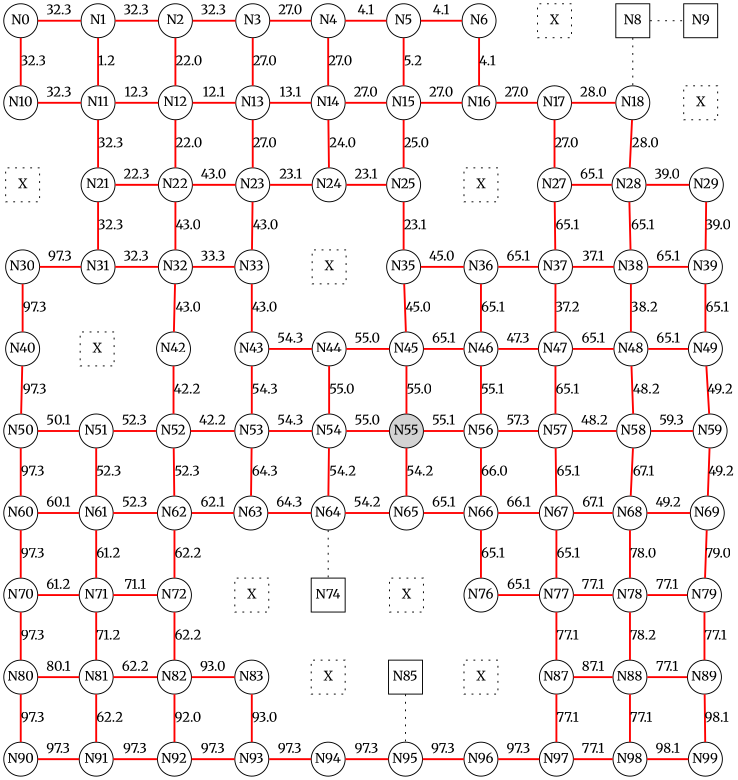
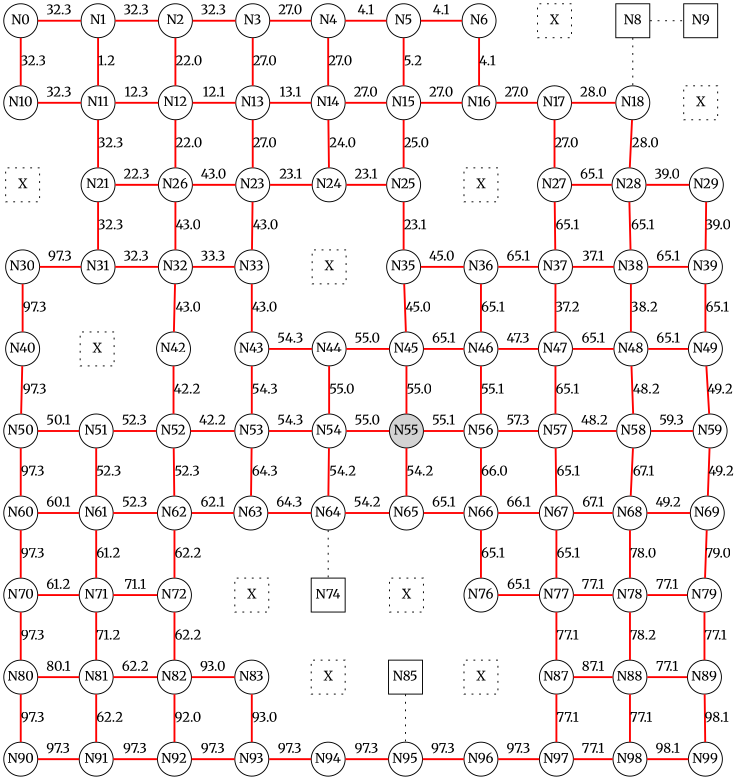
  digraph {
    fontname=Merriweather
    node [fixedsize=true fontname=Merriweather shape=circle]
    edge [color=red dir=none fontname=Merriweather style=bold]
    N0
    N1
    N2
    N3
    N4
    N5
    N6
    n8 [label=X shape=square style=dotted]
    N8 [shape=square]
    N9 [shape=square]
    N10
    N11
    N12
    N13
    N14
    N15
    N16
    N17
    N18
    n20 [label=X shape=square style=dotted]
    n21 [label=X shape=square style=dotted]
    N21
-   N22
+   N22 [label=N26]
    N23
    N24
    N25
    n27 [label=X shape=square style=dotted]
    N27
    N28
    N29
    N30
    N31
    N32
    N33
    n35 [label=X shape=square style=dotted]
    N35
    N36
    N37
    N38
    N39
    N40
    n42 [label=X shape=square style=dotted]
    N42
    N43
    N44
    N45
    N46
    N47
    N48
    N49
    N50
    N51
    N52
    N53
    N54
    N55 [style=filled]
    N56
    N57
    N58
    N59
    N60
    N61
    N62
    N63
    N64
    N65
    N66
    N67
    N68
    N69
    N70
    N71
    N72
    n74 [label=X shape=square style=dotted]
    N74 [shape=square]
    n76 [label=X shape=square style=dotted]
    N76
    N77
    N78
    N79
    N80
    N81
    N82
    N83
    n85 [label=X shape=square style=dotted]
    N85 [shape=square]
    n87 [label=X shape=square style=dotted]
    N87
    N88
    N89
    N90
    N91
    N92
    N93
    N94
    N95
    N96
    N97
    N98
    N99
    subgraph sub_1 {
      rank=same
      N0
      N1
      N2
      N3
      N4
      N5
      N6
      n8
      N8
      N9
    }
    subgraph sub_2 {
      rank=same
      N10
      N11
      N12
      N13
      N14
      N15
      N16
      N17
      N18
      n20
    }
    subgraph sub_3 {
      rank=same
      n21
      N21
      N22
      N23
      N24
      N25
      n27
      N27
      N28
      N29
    }
    subgraph sub_4 {
      rank=same
      N30
      N31
      N32
      N33
      n35
      N35
      N36
      N37
      N38
      N39
    }
    subgraph sub_5 {
      rank=same
      N40
      n42
      N42
      N43
      N44
      N45
      N46
      N47
      N48
      N49
    }
    subgraph sub_6 {
      rank=same
      N50
      N51
      N52
      N53
      N54
      N55
      N56
      N57
      N58
      N59
    }
    subgraph sub_7 {
      rank=same
      N60
      N61
      N62
      N63
      N64
      N65
      N66
      N67
      N68
      N69
    }
    subgraph sub_8 {
      rank=same
      N70
      N71
      N72
      n74
      N74
      n76
      N76
      N77
      N78
      N79
    }
    subgraph sub_9 {
      rank=same
      N80
      N81
      N82
      N83
      n85
      N85
      n87
      N87
      N88
      N89
    }
    subgraph sub_10 {
      rank=same
      N90
      N91
      N92
      N93
      N94
      N95
      N96
      N97
      N98
      N99
    }
    N0 -> N1 [label=32.3]
    N0 -> N10 [label=32.3]
    N1 -> N2 [label=32.3]
    N1 -> N11 [label=1.2]
    N2 -> N3 [label=32.3]
    N2 -> N12 [label=22.0]
    N3 -> N4 [label=27.0]
    N3 -> N13 [label=27.0]
    N4 -> N5 [label=4.1]
    N4 -> N14 [label=27.0]
    N5 -> N6 [label=4.1]
    N5 -> N15 [label=5.2]
    N6 -> n8 [label=" " style=invis color=""]
    N6 -> N16 [label=4.1]
    n8 -> N8 [label=" " style=invis color=""]
    n8 -> N17 [label=" " style=invis color=""]
    N8 -> N9 [style=dotted color=""]
    N8 -> N18 [style=dotted color=""]
    N9 -> n20 [label=" " style=invis color=""]
    N10 -> N11 [label=32.3]
    N10 -> n21 [label=" " style=invis color=""]
    N11 -> N12 [label=12.3]
    N11 -> N21 [label=32.3]
    N12 -> N13 [label=12.1]
    N12 -> N22 [label=22.0]
    N13 -> N14 [label=13.1]
    N13 -> N23 [label=27.0]
    N14 -> N15 [label=27.0]
    N14 -> N24 [label=24.0]
    N15 -> N16 [label=27.0]
    N15 -> N25 [label=25.0]
    N16 -> N17 [label=27.0]
    N16 -> n27 [label=" " style=invis color=""]
    N17 -> N18 [label=28.0]
    N17 -> N27 [label=27.0]
    N18 -> n20 [label=" " style=invis color=""]
    N18 -> N28 [label=28.0]
    n20 -> N29 [label=" " style=invis color=""]
    n21 -> N21 [label=" " style=invis color=""]
    n21 -> N30 [label=" " style=invis color=""]
    N21 -> N22 [label=22.3]
    N21 -> N31 [label=32.3]
    N22 -> N23 [label=43.0]
    N22 -> N32 [label=43.0]
    N23 -> N24 [label=23.1]
    N23 -> N33 [label=43.0]
    N24 -> N25 [label=23.1]
    N24 -> n35 [label=" " style=invis color=""]
    N25 -> n27 [label=" " style=invis color=""]
    N25 -> N35 [label=23.1]
    n27 -> N27 [label=" " style=invis color=""]
    n27 -> N36 [label=" " style=invis color=""]
    N27 -> N28 [label=65.1]
    N27 -> N37 [label=65.1]
    N28 -> N29 [label=39.0]
    N28 -> N38 [label=65.1]
    N29 -> N39 [label=39.0]
    N30 -> N31 [label=97.3]
    N30 -> N40 [label=97.3]
    N31 -> N32 [label=32.3]
    N31 -> n42 [label=" " style=invis color=""]
    N32 -> N33 [label=33.3]
    N32 -> N42 [label=43.0]
    N33 -> n35 [label=" " style=invis color=""]
    N33 -> N43 [label=43.0]
    n35 -> N35 [label=" " style=invis color=""]
    n35 -> N44 [label=" " style=invis color=""]
    N35 -> N36 [label=45.0]
    N35 -> N45 [label=45.0]
    N36 -> N37 [label=65.1]
    N36 -> N46 [label=65.1]
    N37 -> N38 [label=37.1]
    N37 -> N47 [label=37.2]
    N38 -> N39 [label=65.1]
    N38 -> N48 [label=38.2]
    N39 -> N49 [label=65.1]
    N40 -> n42 [label=" " style=invis color=""]
    N40 -> N50 [label=97.3]
    n42 -> N42 [label=" " style=invis color=""]
    n42 -> N51 [label=" " style=invis color=""]
    N42 -> N52 [label=42.2]
    N43 -> N44 [label=54.3]
    N43 -> N53 [label=54.3]
    N44 -> N45 [label=55.0]
    N44 -> N54 [label=55.0]
    N45 -> N46 [label=65.1]
    N45 -> N55 [label=55.0]
    N46 -> N47 [label=47.3]
    N46 -> N56 [label=55.1]
    N47 -> N48 [label=65.1]
    N47 -> N57 [label=65.1]
    N48 -> N49 [label=65.1]
    N48 -> N58 [label=48.2]
    N49 -> N59 [label=49.2]
    N50 -> N51 [label=50.1]
    N50 -> N60 [label=97.3]
    N51 -> N52 [label=52.3]
    N51 -> N61 [label=52.3]
    N52 -> N53 [label=42.2]
    N52 -> N62 [label=52.3]
    N53 -> N54 [label=54.3]
    N53 -> N63 [label=64.3]
    N54 -> N55 [label=55.0]
    N54 -> N64 [label=54.2]
    N55 -> N56 [label=55.1]
    N55 -> N65 [label=54.2]
    N56 -> N57 [label=57.3]
    N56 -> N66 [label=66.0]
    N57 -> N58 [label=48.2]
    N57 -> N67 [label=65.1]
    N58 -> N59 [label=59.3]
    N58 -> N68 [label=67.1]
    N59 -> N69 [label=49.2]
    N60 -> N61 [label=60.1]
    N60 -> N70 [label=97.3]
    N61 -> N62 [label=52.3]
    N61 -> N71 [label=61.2]
    N62 -> N63 [label=62.1]
    N62 -> N72 [label=62.2]
    N63 -> N64 [label=64.3]
    N63 -> n74 [label=" " style=invis color=""]
    N64 -> N65 [label=54.2]
    N64 -> N74 [style=dotted color=""]
    N65 -> N66 [label=65.1]
    N65 -> n76 [label=" " style=invis color=""]
    N66 -> N67 [label=66.1]
    N66 -> N76 [label=65.1]
    N67 -> N68 [label=67.1]
    N67 -> N77 [label=65.1]
    N68 -> N69 [label=49.2]
    N68 -> N78 [label=78.0]
    N69 -> N79 [label=79.0]
    N70 -> N71 [label=61.2]
    N70 -> N80 [label=97.3]
    N71 -> N72 [label=71.1]
    N71 -> N81 [label=71.2]
    N72 -> n74 [label=" " style=invis color=""]
    N72 -> N82 [label=62.2]
    n74 -> N74 [label=" " style=invis color=""]
    n74 -> N83 [label=" " style=invis color=""]
    N74 -> n76 [label=" " style=invis color=""]
    N74 -> n85 [label=" " style=invis color=""]
    n76 -> N76 [label=" " style=invis color=""]
    n76 -> N85 [label=" " style=invis color=""]
    N76 -> N77 [label=65.1]
    N76 -> n87 [label=" " style=invis color=""]
    N77 -> N78 [label=77.1]
    N77 -> N87 [label=77.1]
    N78 -> N79 [label=77.1]
    N78 -> N88 [label=78.2]
    N79 -> N89 [label=77.1]
    N80 -> N81 [label=80.1]
    N80 -> N90 [label=97.3]
    N81 -> N82 [label=62.2]
    N81 -> N91 [label=62.2]
    N82 -> N83 [label=93.0]
    N82 -> N92 [label=92.0]
    N83 -> n85 [label=" " style=invis color=""]
    N83 -> N93 [label=93.0]
    n85 -> N85 [label=" " style=invis color=""]
    n85 -> N94 [label=" " style=invis color=""]
    N85 -> n87 [label=" " style=invis color=""]
    N85 -> N95 [style=dotted color=""]
    n87 -> N87 [label=" " style=invis color=""]
    n87 -> N96 [label=" " style=invis color=""]
    N87 -> N88 [label=87.1]
    N87 -> N97 [label=77.1]
    N88 -> N89 [label=77.1]
    N88 -> N98 [label=77.1]
    N89 -> N99 [label=98.1]
    N90 -> N91 [label=97.3]
    N91 -> N92 [label=97.3]
    N92 -> N93 [label=97.3]
    N93 -> N94 [label=97.3]
    N94 -> N95 [label=97.3]
    N95 -> N96 [label=97.3]
    N96 -> N97 [label=97.3]
    N97 -> N98 [label=77.1]
    N98 -> N99 [label=98.1]
  }
